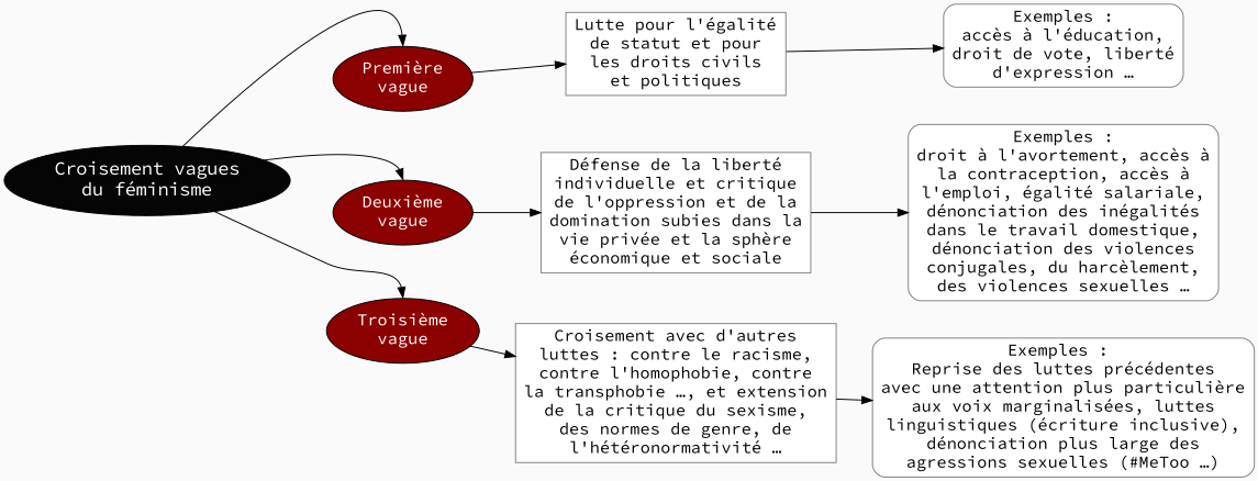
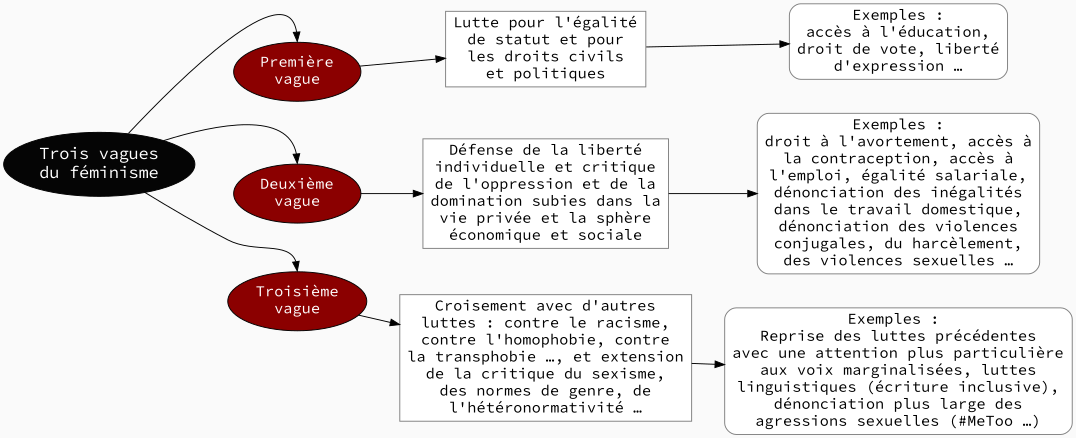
  digraph {
    bgcolor=grey98
    nodesep=0.5
    ranksep=0.1
    splines=true
    style=filled
    rankdir=LR
    fontname="Source Code Pro"
    node [fillcolor=white fontcolor=black fontsize=16 style=filled fontname="Source Code Pro" color=grey50 shape=box]
    edge [minlen=4 fontname="Source Code Pro"]
-   n1 [fillcolor=grey2 fontcolor=white fontsize=18 label="Croisement vagues\ndu féminisme" color="" shape=""]
+   n1 [fillcolor=grey2 fontcolor=white fontsize=18 label="Trois vagues\ndu féminisme" color="" shape=""]
    n2 [fillcolor=red4 fontcolor=white label="Première\nvague" color="" shape=""]
    n3 [fillcolor=red4 fontcolor=white label="Deuxième\nvague" color="" shape=""]
    n4 [fillcolor=red4 fontcolor=white label="Troisième\nvague" color="" shape=""]
    n5 [label="Lutte pour l'égalité\nde statut et pour\nles droits civils\net politiques"]
    n6 [label="Défense de la liberté\nindividuelle et critique\nde l'oppression et de la\ndomination subies dans la\nvie privée et la sphère\néconomique et sociale"]
    n7 [label="Croisement avec d'autres\nluttes : contre le racisme,\ncontre l'homophobie, contre\nla transphobie …, et extension\nde la critique du sexisme,\ndes normes de genre, de\nl'hétéronormativité …"]
    n8 [label="Exemples :\naccès à l'éducation,\ndroit de vote, liberté\nd'expression …" style="filled,rounded"]
    n9 [label="Exemples :\ndroit à l'avortement, accès à\nla contraception, accès à\nl'emploi, égalité salariale,\ndénonciation des inégalités\ndans le travail domestique,\ndénonciation des violences\nconjugales, du harcèlement,\ndes violences sexuelles …" style="filled,rounded"]
    n10 [label="Exemples : \nReprise des luttes précédentes\navec une attention plus particulière\naux voix marginalisées, luttes\nlinguistiques (écriture inclusive),\ndénonciation plus large des\nagressions sexuelles (#MeToo …)" style="filled,rounded"]
    n1 -> n2 [headport=n]
    n1 -> n3 [headport=n]
    n1 -> n4 [headport=n]
    n2 -> n5
    n3 -> n6
    n4 -> n7
    n5 -> n8
    n6 -> n9
    n7 -> n10
  }
